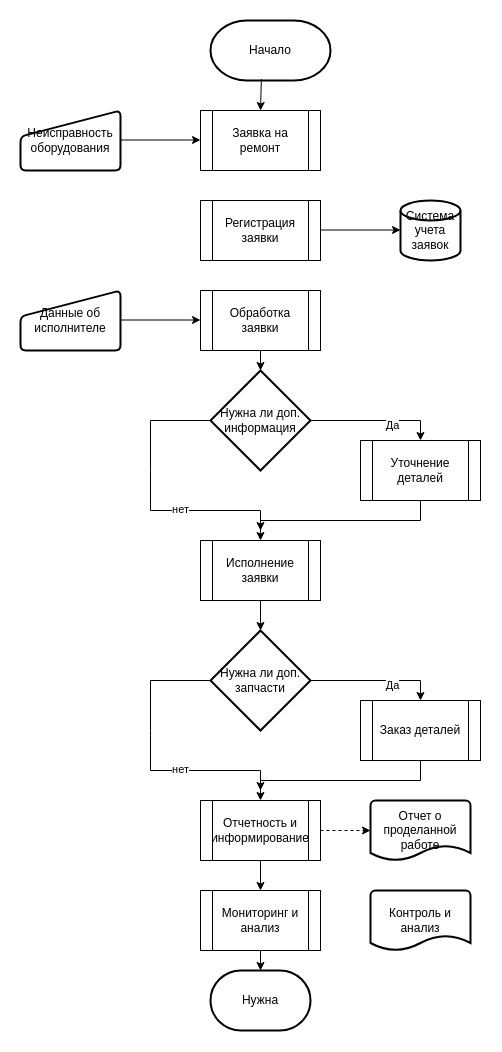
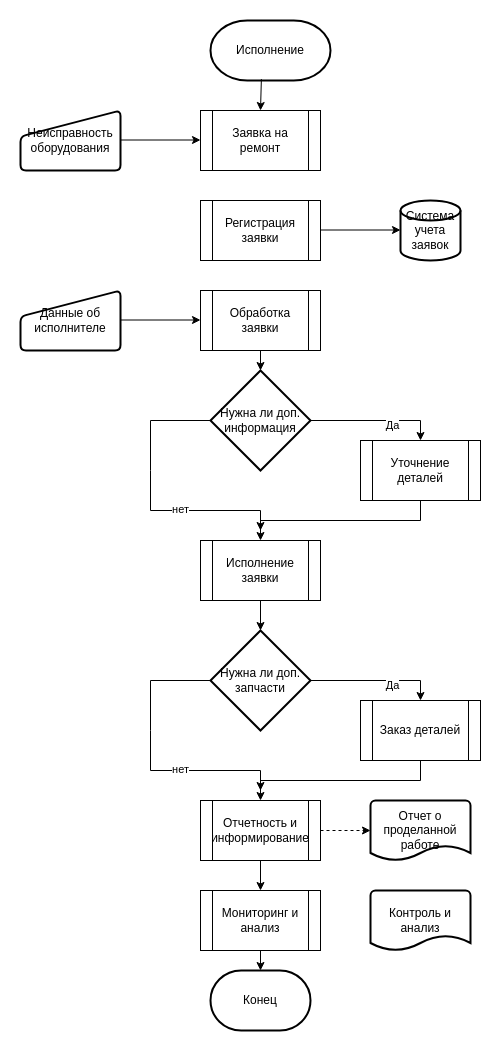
  <mxCell id="0" />
  <mxCell id="1" parent="0" />
  <mxCell id="2" value="Неисправность&lt;div&gt;оборудования&lt;/div&gt;" style="html=1;strokeWidth=2;shape=manualInput;whiteSpace=wrap;rounded=1;size=26;arcSize=11;" vertex="1" parent="1"><mxGeometry x="20" y="110" width="100" height="60" as="geometry" /></mxCell>
  <mxCell id="3" value="" style="endArrow=classic;html=1;rounded=0;" edge="1" parent="1"><mxGeometry width="50" height="50" relative="1" as="geometry"><mxPoint x="120" y="139.5" as="sourcePoint" /><mxPoint x="200" y="139.5" as="targetPoint" /></mxGeometry></mxCell>
  <mxCell id="4" value="Заявка на ремонт" style="shape=process;whiteSpace=wrap;html=1;backgroundOutline=1;" vertex="1" parent="1"><mxGeometry x="200" y="110" width="120" height="60" as="geometry" /></mxCell>
  <mxCell id="5" value="Регистрация заявки" style="shape=process;whiteSpace=wrap;html=1;backgroundOutline=1;" vertex="1" parent="1"><mxGeometry x="200" y="200" width="120" height="60" as="geometry" /></mxCell>
  <mxCell id="6" value="Система учета заявок" style="strokeWidth=2;html=1;shape=mxgraph.flowchart.database;whiteSpace=wrap;" vertex="1" parent="1"><mxGeometry x="400" y="200" width="60" height="60" as="geometry" /></mxCell>
  <mxCell id="7" value="" style="endArrow=classic;html=1;rounded=0;" edge="1" parent="1"><mxGeometry width="50" height="50" relative="1" as="geometry"><mxPoint x="320" y="229.5" as="sourcePoint" /><mxPoint x="400" y="229.5" as="targetPoint" /></mxGeometry></mxCell>
  <mxCell id="8" value="Обработка заявки" style="shape=process;whiteSpace=wrap;html=1;backgroundOutline=1;" vertex="1" parent="1"><mxGeometry x="200" y="290" width="120" height="60" as="geometry" /></mxCell>
  <mxCell id="9" value="Данные об исполнителе" style="html=1;strokeWidth=2;shape=manualInput;whiteSpace=wrap;rounded=1;size=26;arcSize=11;" vertex="1" parent="1"><mxGeometry x="20" y="290" width="100" height="60" as="geometry" /></mxCell>
  <mxCell id="10" value="" style="endArrow=classic;html=1;rounded=0;" edge="1" parent="1"><mxGeometry width="50" height="50" relative="1" as="geometry"><mxPoint x="120" y="319.5" as="sourcePoint" /><mxPoint x="200" y="319.5" as="targetPoint" /></mxGeometry></mxCell>
  <mxCell id="11" value="Нужна ли доп. информация" style="strokeWidth=2;html=1;shape=mxgraph.flowchart.decision;whiteSpace=wrap;" vertex="1" parent="1"><mxGeometry x="210" y="370" width="100" height="100" as="geometry" /></mxCell>
  <mxCell id="12" value="Уточнение деталей" style="shape=process;whiteSpace=wrap;html=1;backgroundOutline=1;" vertex="1" parent="1"><mxGeometry x="360" y="440" width="120" height="60" as="geometry" /></mxCell>
  <mxCell id="13" value="" style="endArrow=classic;html=1;rounded=0;exitX=1;exitY=0.5;exitDx=0;exitDy=0;exitPerimeter=0;entryX=0.5;entryY=0;entryDx=0;entryDy=0;" edge="1" parent="1" source="11" target="12"><mxGeometry width="50" height="50" relative="1" as="geometry"><mxPoint x="280" y="280" as="sourcePoint" /><mxPoint x="330" y="230" as="targetPoint" /><Array as="points"><mxPoint x="420" y="420" /></Array></mxGeometry></mxCell>
  <mxCell id="14" value="Да" style="edgeLabel;html=1;align=center;verticalAlign=middle;resizable=0;points=[];" vertex="1" connectable="0" parent="13"><mxGeometry x="0.24" y="-4" relative="1" as="geometry"><mxPoint as="offset" /></mxGeometry></mxCell>
  <mxCell id="15" value="" style="endArrow=classic;html=1;rounded=0;exitX=0;exitY=0.5;exitDx=0;exitDy=0;exitPerimeter=0;" edge="1" parent="1" source="11"><mxGeometry width="50" height="50" relative="1" as="geometry"><mxPoint x="280" y="480" as="sourcePoint" /><mxPoint x="260" y="530" as="targetPoint" /><Array as="points"><mxPoint x="150" y="420" /><mxPoint x="150" y="470" /><mxPoint x="150" y="510" /><mxPoint x="260" y="510" /></Array></mxGeometry></mxCell>
  <mxCell id="16" value="нет" style="edgeLabel;html=1;align=center;verticalAlign=middle;resizable=0;points=[];" vertex="1" connectable="0" parent="15"><mxGeometry x="0.277" y="2" relative="1" as="geometry"><mxPoint as="offset" /></mxGeometry></mxCell>
  <mxCell id="17" value="Исполнение заявки" style="shape=process;whiteSpace=wrap;html=1;backgroundOutline=1;" vertex="1" parent="1"><mxGeometry x="200" y="540" width="120" height="60" as="geometry" /></mxCell>
  <mxCell id="18" value="" style="endArrow=classic;html=1;rounded=0;exitX=0.5;exitY=1;exitDx=0;exitDy=0;entryX=0.5;entryY=0;entryDx=0;entryDy=0;" edge="1" parent="1" source="12" target="17"><mxGeometry width="50" height="50" relative="1" as="geometry"><mxPoint x="280" y="480" as="sourcePoint" /><mxPoint x="330" y="430" as="targetPoint" /><Array as="points"><mxPoint x="420" y="520" /><mxPoint x="260" y="520" /></Array></mxGeometry></mxCell>
  <mxCell id="19" value="" style="endArrow=classic;html=1;rounded=0;exitX=0.5;exitY=1;exitDx=0;exitDy=0;entryX=0.5;entryY=0;entryDx=0;entryDy=0;entryPerimeter=0;" edge="1" parent="1" source="8" target="11"><mxGeometry width="50" height="50" relative="1" as="geometry"><mxPoint x="280" y="480" as="sourcePoint" /><mxPoint x="330" y="430" as="targetPoint" /></mxGeometry></mxCell>
  <mxCell id="20" value="Нужна ли доп. запчасти" style="strokeWidth=2;html=1;shape=mxgraph.flowchart.decision;whiteSpace=wrap;" vertex="1" parent="1"><mxGeometry x="210" y="630" width="100" height="100" as="geometry" /></mxCell>
  <mxCell id="21" value="Заказ деталей" style="shape=process;whiteSpace=wrap;html=1;backgroundOutline=1;" vertex="1" parent="1"><mxGeometry x="360" y="700" width="120" height="60" as="geometry" /></mxCell>
  <mxCell id="22" value="" style="endArrow=classic;html=1;rounded=0;exitX=1;exitY=0.5;exitDx=0;exitDy=0;exitPerimeter=0;entryX=0.5;entryY=0;entryDx=0;entryDy=0;" edge="1" parent="1" source="20" target="21"><mxGeometry width="50" height="50" relative="1" as="geometry"><mxPoint x="280" y="540" as="sourcePoint" /><mxPoint x="330" y="490" as="targetPoint" /><Array as="points"><mxPoint x="420" y="680" /></Array></mxGeometry></mxCell>
  <mxCell id="23" value="Да" style="edgeLabel;html=1;align=center;verticalAlign=middle;resizable=0;points=[];" vertex="1" connectable="0" parent="22"><mxGeometry x="0.24" y="-4" relative="1" as="geometry"><mxPoint as="offset" /></mxGeometry></mxCell>
  <mxCell id="24" value="" style="endArrow=classic;html=1;rounded=0;exitX=0;exitY=0.5;exitDx=0;exitDy=0;exitPerimeter=0;" edge="1" parent="1" source="20"><mxGeometry width="50" height="50" relative="1" as="geometry"><mxPoint x="280" y="740" as="sourcePoint" /><mxPoint x="260" y="790" as="targetPoint" /><Array as="points"><mxPoint x="150" y="680" /><mxPoint x="150" y="730" /><mxPoint x="150" y="770" /><mxPoint x="260" y="770" /></Array></mxGeometry></mxCell>
  <mxCell id="25" value="нет" style="edgeLabel;html=1;align=center;verticalAlign=middle;resizable=0;points=[];" vertex="1" connectable="0" parent="24"><mxGeometry x="0.277" y="2" relative="1" as="geometry"><mxPoint as="offset" /></mxGeometry></mxCell>
  <mxCell id="26" value="Отчетность и информирование" style="shape=process;whiteSpace=wrap;html=1;backgroundOutline=1;" vertex="1" parent="1"><mxGeometry x="200" y="800" width="120" height="60" as="geometry" /></mxCell>
  <mxCell id="27" value="" style="endArrow=classic;html=1;rounded=0;exitX=0.5;exitY=1;exitDx=0;exitDy=0;entryX=0.5;entryY=0;entryDx=0;entryDy=0;" edge="1" parent="1" source="21" target="26"><mxGeometry width="50" height="50" relative="1" as="geometry"><mxPoint x="280" y="740" as="sourcePoint" /><mxPoint x="330" y="690" as="targetPoint" /><Array as="points"><mxPoint x="420" y="780" /><mxPoint x="260" y="780" /></Array></mxGeometry></mxCell>
  <mxCell id="28" value="Отчет о проделанной работе" style="strokeWidth=2;html=1;shape=mxgraph.flowchart.document2;whiteSpace=wrap;size=0.25;" vertex="1" parent="1"><mxGeometry x="370" y="800" width="100" height="60" as="geometry" /></mxCell>
  <mxCell id="29" value="" style="endArrow=classic;html=1;rounded=0;exitX=1;exitY=0.5;exitDx=0;exitDy=0;entryX=0;entryY=0.5;entryDx=0;entryDy=0;entryPerimeter=0;dashed=1;" edge="1" parent="1" source="26" target="28"><mxGeometry width="50" height="50" relative="1" as="geometry"><mxPoint x="320" y="870" as="sourcePoint" /><mxPoint x="370" y="820" as="targetPoint" /></mxGeometry></mxCell>
  <mxCell id="30" value="" style="endArrow=classic;html=1;rounded=0;entryX=0.5;entryY=0;entryDx=0;entryDy=0;entryPerimeter=0;exitX=0.5;exitY=1;exitDx=0;exitDy=0;" edge="1" parent="1" source="17" target="20"><mxGeometry width="50" height="50" relative="1" as="geometry"><mxPoint x="280" y="580" as="sourcePoint" /><mxPoint x="330" y="530" as="targetPoint" /></mxGeometry></mxCell>
  <mxCell id="31" value="Мониторинг и анализ" style="shape=process;whiteSpace=wrap;html=1;backgroundOutline=1;" vertex="1" parent="1"><mxGeometry x="200" y="890" width="120" height="60" as="geometry" /></mxCell>
  <mxCell id="32" value="Контроль и анализ" style="strokeWidth=2;html=1;shape=mxgraph.flowchart.document2;whiteSpace=wrap;size=0.25;" vertex="1" parent="1"><mxGeometry x="370" y="890" width="100" height="60" as="geometry" /></mxCell>
  <mxCell id="33" value="" style="endArrow=classic;html=1;rounded=0;exitX=0.5;exitY=1;exitDx=0;exitDy=0;entryX=0.5;entryY=0;entryDx=0;entryDy=0;" edge="1" parent="1" source="26" target="31"><mxGeometry width="50" height="50" relative="1" as="geometry"><mxPoint x="240" y="910" as="sourcePoint" /><mxPoint x="310" y="880" as="targetPoint" /></mxGeometry></mxCell>
- <mxCell id="34" value="Начало" style="strokeWidth=2;html=1;shape=mxgraph.flowchart.terminator;whiteSpace=wrap;" vertex="1" parent="1"><mxGeometry x="210" y="20" width="120" height="60" as="geometry" /></mxCell>
+ <mxCell id="34" value="Исполнение" style="strokeWidth=2;html=1;shape=mxgraph.flowchart.terminator;whiteSpace=wrap;" vertex="1" parent="1"><mxGeometry x="210" y="20" width="120" height="60" as="geometry" /></mxCell>
  <mxCell id="35" value="" style="endArrow=classic;html=1;rounded=0;exitX=0.424;exitY=0.977;exitDx=0;exitDy=0;exitPerimeter=0;entryX=0.5;entryY=0;entryDx=0;entryDy=0;" edge="1" parent="1" source="34" target="4"><mxGeometry width="50" height="50" relative="1" as="geometry"><mxPoint x="280" y="180" as="sourcePoint" /><mxPoint x="330" y="130" as="targetPoint" /></mxGeometry></mxCell>
- <mxCell id="36" value="Нужна" style="strokeWidth=2;html=1;shape=mxgraph.flowchart.terminator;whiteSpace=wrap;" vertex="1" parent="1"><mxGeometry x="210" y="970" width="100" height="60" as="geometry" /></mxCell>
+ <mxCell id="36" value="Конец" style="strokeWidth=2;html=1;shape=mxgraph.flowchart.terminator;whiteSpace=wrap;" vertex="1" parent="1"><mxGeometry x="210" y="970" width="100" height="60" as="geometry" /></mxCell>
  <mxCell id="37" value="" style="endArrow=classic;html=1;rounded=0;exitX=0.5;exitY=1;exitDx=0;exitDy=0;entryX=0.5;entryY=0;entryDx=0;entryDy=0;entryPerimeter=0;" edge="1" parent="1" source="31" target="36"><mxGeometry width="50" height="50" relative="1" as="geometry"><mxPoint x="280" y="1070" as="sourcePoint" /><mxPoint x="330" y="1020" as="targetPoint" /></mxGeometry></mxCell>
